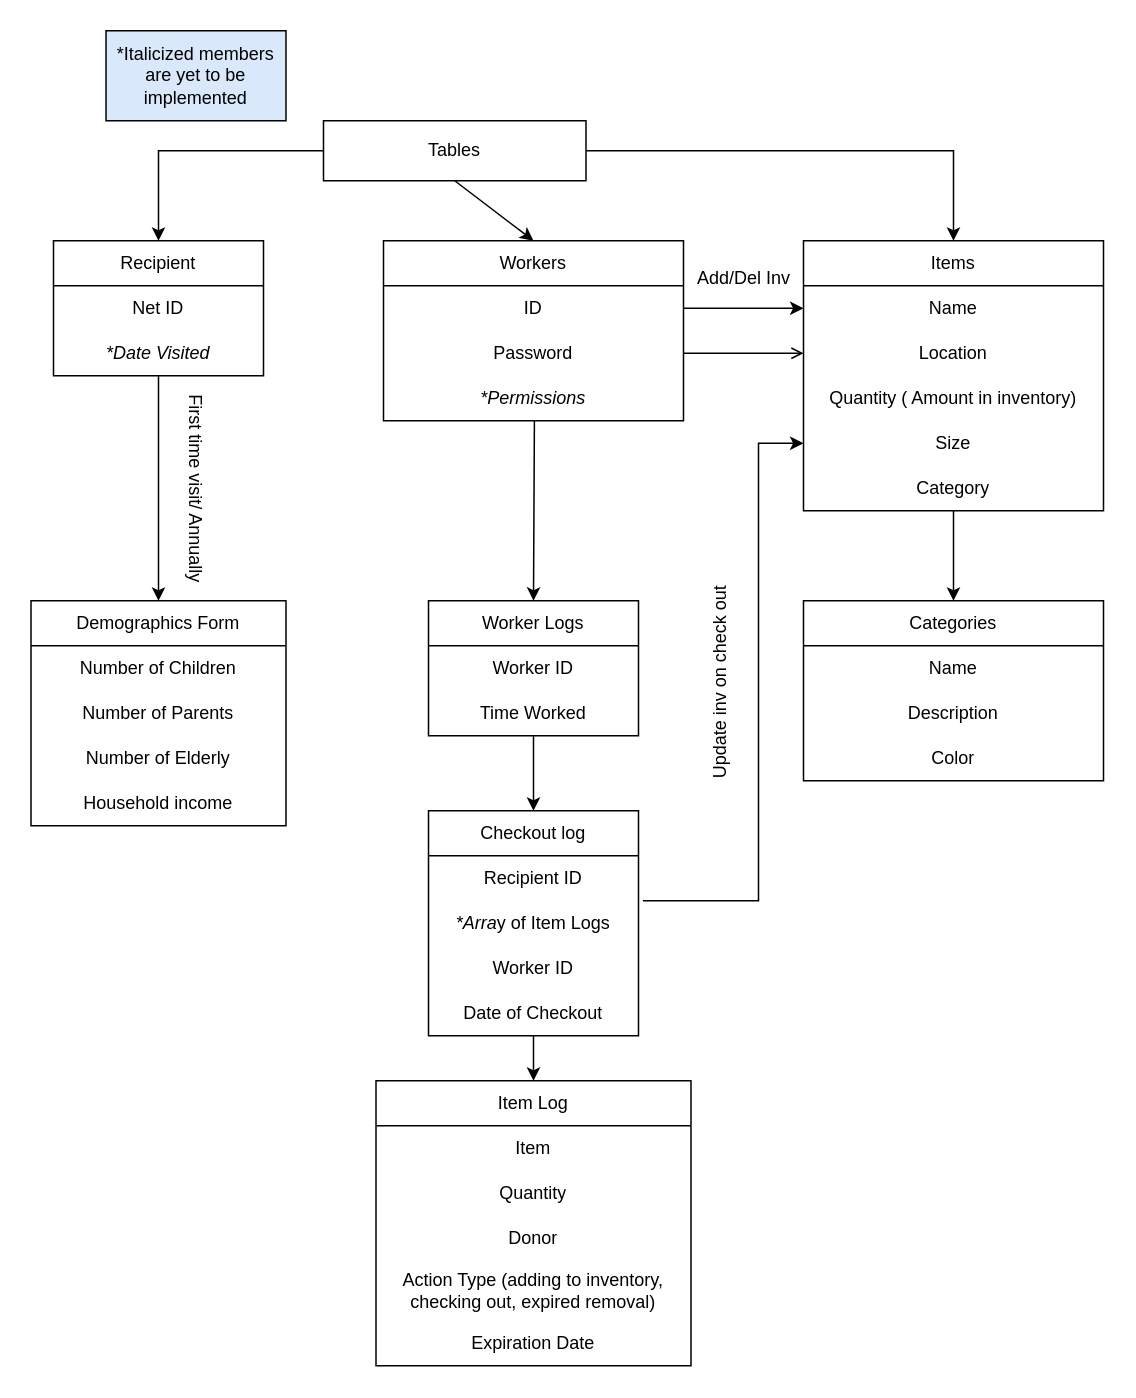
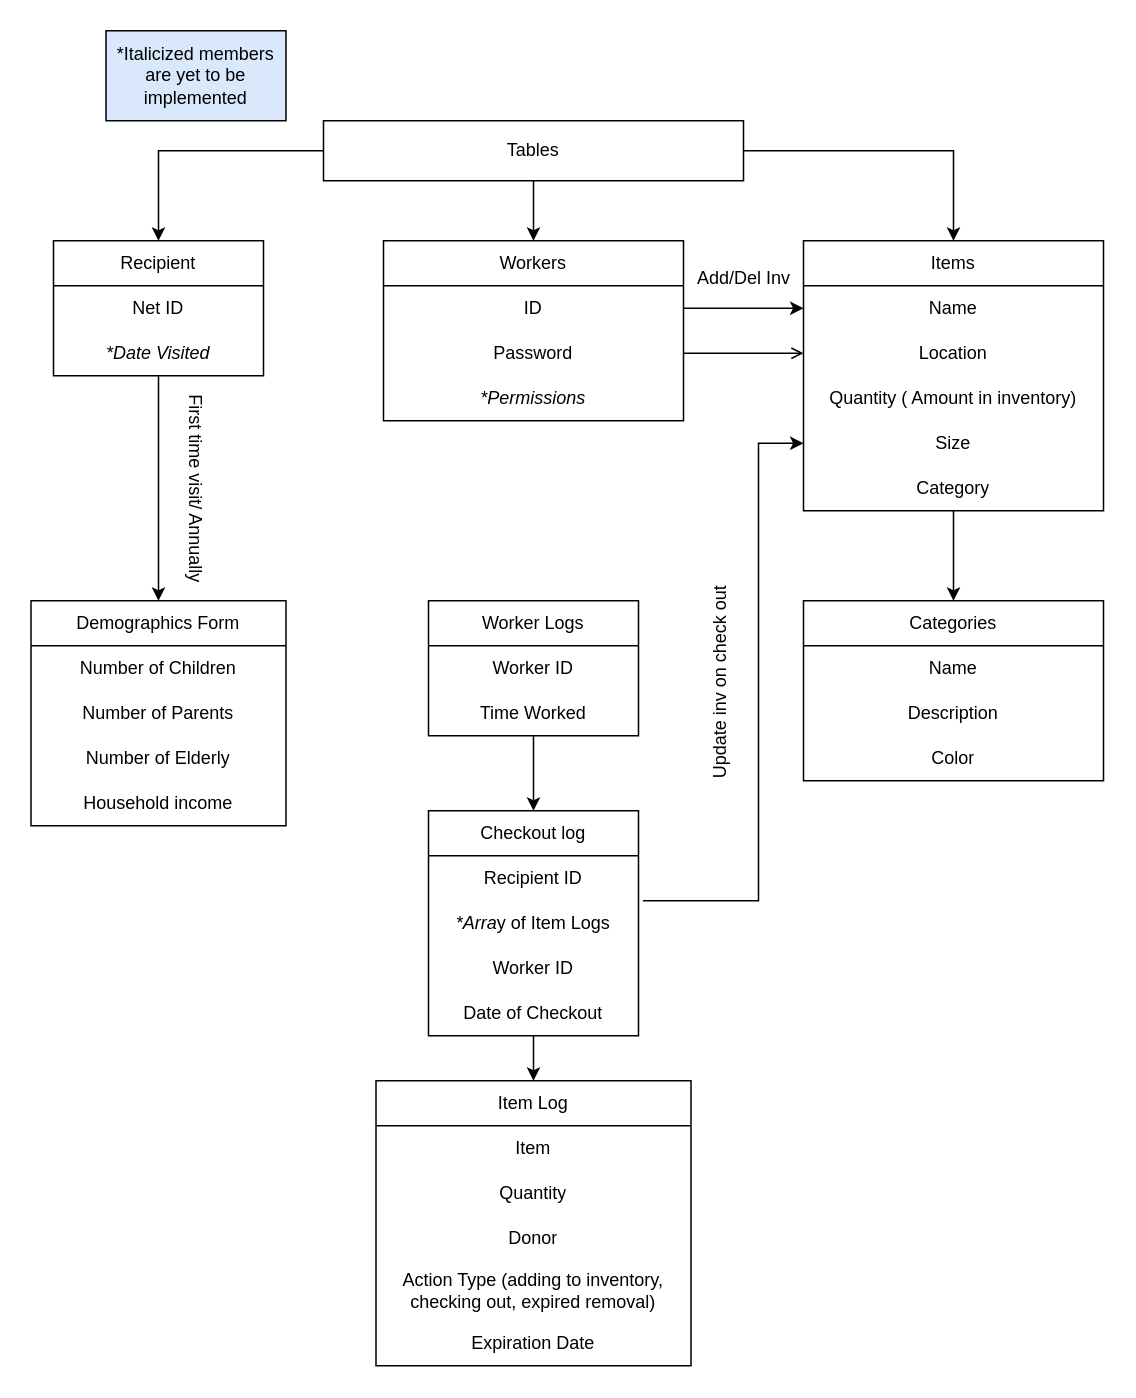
  <mxCell id="0" />
  <mxCell id="1" parent="0" />
- <mxCell id="2" value="Tables" style="rounded=0;whiteSpace=wrap;html=1;" parent="1" vertex="1"><mxGeometry x="215" y="80" width="175" height="40" as="geometry" /></mxCell>
+ <mxCell id="2" value="Tables" style="rounded=0;whiteSpace=wrap;html=1;" parent="1" vertex="1"><mxGeometry x="215" y="80" width="280" height="40" as="geometry" /></mxCell>
  <mxCell id="3" value="First time visit/ Annually" style="text;html=1;align=center;verticalAlign=middle;resizable=0;points=[];autosize=1;strokeColor=none;fillColor=none;rotation=90;" parent="1" vertex="1"><mxGeometry x="55" y="310" width="150" height="30" as="geometry" /></mxCell>
  <mxCell id="4" value="Update inv on check out" style="text;html=1;align=center;verticalAlign=middle;resizable=0;points=[];autosize=1;strokeColor=none;fillColor=none;rotation=-90;" parent="1" vertex="1"><mxGeometry x="405" y="440" width="150" height="30" as="geometry" /></mxCell>
  <mxCell id="5" value="" style="endArrow=classic;html=1;rounded=0;exitX=0.5;exitY=1;exitDx=0;exitDy=0;entryX=0.5;entryY=0;entryDx=0;entryDy=0;exitPerimeter=0;" parent="1" source="35" target="36" edge="1"><mxGeometry width="50" height="50" relative="1" as="geometry"><mxPoint x="55" y="290" as="sourcePoint" /><mxPoint x="55" y="470" as="targetPoint" /></mxGeometry></mxCell>
- <mxCell id="6" value="" style="endArrow=classic;html=1;rounded=0;entryX=0.5;entryY=0;entryDx=0;entryDy=0;exitX=0.503;exitY=1;exitDx=0;exitDy=0;exitPerimeter=0;" parent="1" source="18" target="25" edge="1"><mxGeometry width="50" height="50" relative="1" as="geometry"><mxPoint x="365" y="340" as="sourcePoint" /><mxPoint x="349" y="415" as="targetPoint" /></mxGeometry></mxCell>
  <mxCell id="7" value="Add/Del Inv" style="text;html=1;align=center;verticalAlign=middle;resizable=0;points=[];autosize=1;strokeColor=none;fillColor=none;" parent="1" vertex="1"><mxGeometry x="450" y="170" width="90" height="30" as="geometry" /></mxCell>
  <mxCell id="8" value="Items" style="swimlane;fontStyle=0;childLayout=stackLayout;horizontal=1;startSize=30;horizontalStack=0;resizeParent=1;resizeParentMax=0;resizeLast=0;collapsible=1;marginBottom=0;whiteSpace=wrap;html=1;" parent="1" vertex="1"><mxGeometry x="535" y="160" width="200" height="180" as="geometry" /></mxCell>
  <mxCell id="9" value="Name" style="text;strokeColor=none;fillColor=none;align=center;verticalAlign=middle;spacingLeft=4;spacingRight=4;overflow=hidden;points=[[0,0.5],[1,0.5]];portConstraint=eastwest;rotatable=0;whiteSpace=wrap;html=1;" parent="8" vertex="1"><mxGeometry y="30" width="200" height="30" as="geometry" /></mxCell>
  <mxCell id="10" value="Location" style="text;strokeColor=none;fillColor=none;align=center;verticalAlign=middle;spacingLeft=4;spacingRight=4;overflow=hidden;points=[[0,0.5],[1,0.5]];portConstraint=eastwest;rotatable=0;whiteSpace=wrap;html=1;" parent="8" vertex="1"><mxGeometry y="60" width="200" height="30" as="geometry" /></mxCell>
  <mxCell id="11" value="Quantity ( Amount in inventory)" style="text;strokeColor=none;fillColor=none;align=center;verticalAlign=middle;spacingLeft=4;spacingRight=4;overflow=hidden;points=[[0,0.5],[1,0.5]];portConstraint=eastwest;rotatable=0;whiteSpace=wrap;html=1;" parent="8" vertex="1"><mxGeometry y="90" width="200" height="30" as="geometry" /></mxCell>
  <mxCell id="12" value="Size" style="text;strokeColor=none;fillColor=none;align=center;verticalAlign=middle;spacingLeft=4;spacingRight=4;overflow=hidden;points=[[0,0.5],[1,0.5]];portConstraint=eastwest;rotatable=0;whiteSpace=wrap;html=1;" parent="8" vertex="1"><mxGeometry y="120" width="200" height="30" as="geometry" /></mxCell>
  <mxCell id="13" value="Category" style="text;strokeColor=none;fillColor=none;align=center;verticalAlign=middle;spacingLeft=4;spacingRight=4;overflow=hidden;points=[[0,0.5],[1,0.5]];portConstraint=eastwest;rotatable=0;whiteSpace=wrap;html=1;" parent="8" vertex="1"><mxGeometry y="150" width="200" height="30" as="geometry" /></mxCell>
  <mxCell id="14" value="" style="endArrow=classic;html=1;rounded=0;exitX=1;exitY=0.5;exitDx=0;exitDy=0;entryX=0.5;entryY=0;entryDx=0;entryDy=0;" parent="1" source="2" target="8" edge="1"><mxGeometry width="50" height="50" relative="1" as="geometry"><mxPoint x="345" y="370" as="sourcePoint" /><mxPoint x="395" y="320" as="targetPoint" /><Array as="points"><mxPoint x="635" y="100" /></Array></mxGeometry></mxCell>
  <mxCell id="15" value="Workers" style="swimlane;fontStyle=0;childLayout=stackLayout;horizontal=1;startSize=30;horizontalStack=0;resizeParent=1;resizeParentMax=0;resizeLast=0;collapsible=1;marginBottom=0;whiteSpace=wrap;html=1;" parent="1" vertex="1"><mxGeometry x="255" y="160" width="200" height="120" as="geometry" /></mxCell>
  <mxCell id="16" value="ID" style="text;strokeColor=none;fillColor=none;align=center;verticalAlign=middle;spacingLeft=4;spacingRight=4;overflow=hidden;points=[[0,0.5],[1,0.5]];portConstraint=eastwest;rotatable=0;whiteSpace=wrap;html=1;" parent="15" vertex="1"><mxGeometry y="30" width="200" height="30" as="geometry" /></mxCell>
  <mxCell id="17" value="Password" style="text;strokeColor=none;fillColor=none;align=center;verticalAlign=middle;spacingLeft=4;spacingRight=4;overflow=hidden;points=[[0,0.5],[1,0.5]];portConstraint=eastwest;rotatable=0;whiteSpace=wrap;html=1;" parent="15" vertex="1"><mxGeometry y="60" width="200" height="30" as="geometry" /></mxCell>
  <mxCell id="18" value="&lt;i&gt;*Permissions&lt;/i&gt;" style="text;strokeColor=none;fillColor=none;align=center;verticalAlign=middle;spacingLeft=4;spacingRight=4;overflow=hidden;points=[[0,0.5],[1,0.5]];portConstraint=eastwest;rotatable=0;whiteSpace=wrap;html=1;" parent="15" vertex="1"><mxGeometry y="90" width="200" height="30" as="geometry" /></mxCell>
  <mxCell id="19" value="" style="endArrow=classic;html=1;rounded=0;exitX=0.5;exitY=1;exitDx=0;exitDy=0;entryX=0.5;entryY=0;entryDx=0;entryDy=0;" parent="1" source="2" target="15" edge="1"><mxGeometry width="50" height="50" relative="1" as="geometry"><mxPoint x="345" y="410" as="sourcePoint" /><mxPoint x="395" y="360" as="targetPoint" /></mxGeometry></mxCell>
  <mxCell id="20" value="Categories" style="swimlane;fontStyle=0;childLayout=stackLayout;horizontal=1;startSize=30;horizontalStack=0;resizeParent=1;resizeParentMax=0;resizeLast=0;collapsible=1;marginBottom=0;whiteSpace=wrap;html=1;" parent="1" vertex="1"><mxGeometry x="535" y="400" width="200" height="120" as="geometry" /></mxCell>
  <mxCell id="21" value="Name" style="text;strokeColor=none;fillColor=none;align=center;verticalAlign=middle;spacingLeft=4;spacingRight=4;overflow=hidden;points=[[0,0.5],[1,0.5]];portConstraint=eastwest;rotatable=0;whiteSpace=wrap;html=1;" parent="20" vertex="1"><mxGeometry y="30" width="200" height="30" as="geometry" /></mxCell>
  <mxCell id="22" value="Description" style="text;strokeColor=none;fillColor=none;align=center;verticalAlign=middle;spacingLeft=4;spacingRight=4;overflow=hidden;points=[[0,0.5],[1,0.5]];portConstraint=eastwest;rotatable=0;whiteSpace=wrap;html=1;" parent="20" vertex="1"><mxGeometry y="60" width="200" height="30" as="geometry" /></mxCell>
  <mxCell id="23" value="Color" style="text;strokeColor=none;fillColor=none;align=center;verticalAlign=middle;spacingLeft=4;spacingRight=4;overflow=hidden;points=[[0,0.5],[1,0.5]];portConstraint=eastwest;rotatable=0;whiteSpace=wrap;html=1;" vertex="1" parent="20"><mxGeometry y="90" width="200" height="30" as="geometry" /></mxCell>
  <mxCell id="24" value="" style="endArrow=classic;html=1;rounded=0;entryX=0.5;entryY=0;entryDx=0;entryDy=0;" parent="1" target="20" edge="1"><mxGeometry width="50" height="50" relative="1" as="geometry"><mxPoint x="635" y="340" as="sourcePoint" /><mxPoint x="395" y="360" as="targetPoint" /></mxGeometry></mxCell>
  <mxCell id="25" value="Worker Logs" style="swimlane;fontStyle=0;childLayout=stackLayout;horizontal=1;startSize=30;horizontalStack=0;resizeParent=1;resizeParentMax=0;resizeLast=0;collapsible=1;marginBottom=0;whiteSpace=wrap;html=1;" parent="1" vertex="1"><mxGeometry x="285" y="400" width="140" height="90" as="geometry" /></mxCell>
  <mxCell id="26" value="Worker ID" style="text;strokeColor=none;fillColor=none;align=center;verticalAlign=middle;spacingLeft=4;spacingRight=4;overflow=hidden;points=[[0,0.5],[1,0.5]];portConstraint=eastwest;rotatable=0;whiteSpace=wrap;html=1;" parent="25" vertex="1"><mxGeometry y="30" width="140" height="30" as="geometry" /></mxCell>
  <mxCell id="27" value="Time Worked" style="text;strokeColor=none;fillColor=none;align=center;verticalAlign=middle;spacingLeft=4;spacingRight=4;overflow=hidden;points=[[0,0.5],[1,0.5]];portConstraint=eastwest;rotatable=0;whiteSpace=wrap;html=1;" parent="25" vertex="1"><mxGeometry y="60" width="140" height="30" as="geometry" /></mxCell>
  <mxCell id="28" value="" style="endArrow=classic;html=1;rounded=0;entryX=0.5;entryY=0;entryDx=0;entryDy=0;" parent="1" edge="1"><mxGeometry width="50" height="50" relative="1" as="geometry"><mxPoint x="355" y="490" as="sourcePoint" /><mxPoint x="355" y="540" as="targetPoint" /></mxGeometry></mxCell>
  <mxCell id="29" value="" style="endArrow=classic;html=1;rounded=0;exitX=1.021;exitY=0;exitDx=0;exitDy=0;entryX=0;entryY=0.5;entryDx=0;entryDy=0;exitPerimeter=0;" parent="1" target="12" edge="1"><mxGeometry width="50" height="50" relative="1" as="geometry"><mxPoint x="427.94" y="600" as="sourcePoint" /><mxPoint x="445" y="410" as="targetPoint" /><Array as="points"><mxPoint x="505" y="600" /><mxPoint x="505" y="295" /></Array></mxGeometry></mxCell>
  <mxCell id="30" value="" style="endArrow=classic;html=1;rounded=0;exitX=0;exitY=0.5;exitDx=0;exitDy=0;entryX=0.5;entryY=0;entryDx=0;entryDy=0;" parent="1" source="2" target="33" edge="1"><mxGeometry width="50" height="50" relative="1" as="geometry"><mxPoint x="325" y="340" as="sourcePoint" /><mxPoint x="55" y="180" as="targetPoint" /><Array as="points"><mxPoint x="105" y="100" /></Array></mxGeometry></mxCell>
  <mxCell id="31" value="" style="endArrow=classic;html=1;rounded=0;exitX=1;exitY=0.5;exitDx=0;exitDy=0;entryX=0;entryY=0.5;entryDx=0;entryDy=0;" parent="1" source="16" target="9" edge="1"><mxGeometry width="50" height="50" relative="1" as="geometry"><mxPoint x="325" y="420" as="sourcePoint" /><mxPoint x="375" y="370" as="targetPoint" /></mxGeometry></mxCell>
  <mxCell id="32" value="" style="endArrow=open;html=1;rounded=0;exitX=1;exitY=0.5;exitDx=0;exitDy=0;entryX=0;entryY=0.5;entryDx=0;entryDy=0;" parent="1" source="17" target="10" edge="1"><mxGeometry width="50" height="50" relative="1" as="geometry"><mxPoint x="325" y="420" as="sourcePoint" /><mxPoint x="375" y="370" as="targetPoint" /></mxGeometry></mxCell>
  <mxCell id="33" value="Recipient" style="swimlane;fontStyle=0;childLayout=stackLayout;horizontal=1;startSize=30;horizontalStack=0;resizeParent=1;resizeParentMax=0;resizeLast=0;collapsible=1;marginBottom=0;whiteSpace=wrap;html=1;" parent="1" vertex="1"><mxGeometry x="35" y="160" width="140" height="90" as="geometry" /></mxCell>
  <mxCell id="34" value="Net ID" style="text;strokeColor=none;fillColor=none;align=center;verticalAlign=middle;spacingLeft=4;spacingRight=4;overflow=hidden;points=[[0,0.5],[1,0.5]];portConstraint=eastwest;rotatable=0;whiteSpace=wrap;html=1;" parent="33" vertex="1"><mxGeometry y="30" width="140" height="30" as="geometry" /></mxCell>
  <mxCell id="35" value="&lt;i&gt;*Date Visited&lt;/i&gt;" style="text;strokeColor=none;fillColor=none;align=center;verticalAlign=middle;spacingLeft=4;spacingRight=4;overflow=hidden;points=[[0,0.5],[1,0.5]];portConstraint=eastwest;rotatable=0;whiteSpace=wrap;html=1;" parent="33" vertex="1"><mxGeometry y="60" width="140" height="30" as="geometry" /></mxCell>
  <mxCell id="36" value="Demographics Form" style="swimlane;fontStyle=0;childLayout=stackLayout;horizontal=1;startSize=30;horizontalStack=0;resizeParent=1;resizeParentMax=0;resizeLast=0;collapsible=1;marginBottom=0;whiteSpace=wrap;html=1;" parent="1" vertex="1"><mxGeometry x="20" y="400" width="170" height="150" as="geometry" /></mxCell>
  <mxCell id="37" value="Number of Children" style="text;strokeColor=none;fillColor=none;align=center;verticalAlign=middle;spacingLeft=4;spacingRight=4;overflow=hidden;points=[[0,0.5],[1,0.5]];portConstraint=eastwest;rotatable=0;whiteSpace=wrap;html=1;" parent="36" vertex="1"><mxGeometry y="30" width="170" height="30" as="geometry" /></mxCell>
  <mxCell id="38" value="Number of Parents" style="text;strokeColor=none;fillColor=none;align=center;verticalAlign=middle;spacingLeft=4;spacingRight=4;overflow=hidden;points=[[0,0.5],[1,0.5]];portConstraint=eastwest;rotatable=0;whiteSpace=wrap;html=1;" parent="36" vertex="1"><mxGeometry y="60" width="170" height="30" as="geometry" /></mxCell>
  <mxCell id="39" value="Number of Elderly" style="text;strokeColor=none;fillColor=none;align=center;verticalAlign=middle;spacingLeft=4;spacingRight=4;overflow=hidden;points=[[0,0.5],[1,0.5]];portConstraint=eastwest;rotatable=0;whiteSpace=wrap;html=1;" parent="36" vertex="1"><mxGeometry y="90" width="170" height="30" as="geometry" /></mxCell>
  <mxCell id="40" value="Household income" style="text;strokeColor=none;fillColor=none;align=center;verticalAlign=middle;spacingLeft=4;spacingRight=4;overflow=hidden;points=[[0,0.5],[1,0.5]];portConstraint=eastwest;rotatable=0;whiteSpace=wrap;html=1;" parent="36" vertex="1"><mxGeometry y="120" width="170" height="30" as="geometry" /></mxCell>
  <mxCell id="41" value="Checkout log" style="swimlane;fontStyle=0;childLayout=stackLayout;horizontal=1;startSize=30;horizontalStack=0;resizeParent=1;resizeParentMax=0;resizeLast=0;collapsible=1;marginBottom=0;whiteSpace=wrap;html=1;align=center;" parent="1" vertex="1"><mxGeometry x="285" y="540" width="140" height="150" as="geometry" /></mxCell>
  <mxCell id="42" value="Recipient ID" style="text;strokeColor=none;fillColor=none;align=center;verticalAlign=middle;spacingLeft=4;spacingRight=4;overflow=hidden;points=[[0,0.5],[1,0.5]];portConstraint=eastwest;rotatable=0;whiteSpace=wrap;html=1;" parent="41" vertex="1"><mxGeometry y="30" width="140" height="30" as="geometry" /></mxCell>
  <mxCell id="43" value="&lt;i&gt;*Arra&lt;/i&gt;y of Item Logs" style="text;strokeColor=none;fillColor=none;align=center;verticalAlign=middle;spacingLeft=4;spacingRight=4;overflow=hidden;points=[[0,0.5],[1,0.5]];portConstraint=eastwest;rotatable=0;whiteSpace=wrap;html=1;" parent="41" vertex="1"><mxGeometry y="60" width="140" height="30" as="geometry" /></mxCell>
  <mxCell id="44" value="Worker ID" style="text;strokeColor=none;fillColor=none;align=center;verticalAlign=middle;spacingLeft=4;spacingRight=4;overflow=hidden;points=[[0,0.5],[1,0.5]];portConstraint=eastwest;rotatable=0;whiteSpace=wrap;html=1;" parent="41" vertex="1"><mxGeometry y="90" width="140" height="30" as="geometry" /></mxCell>
  <mxCell id="45" value="Date of Checkout" style="text;strokeColor=none;fillColor=none;align=center;verticalAlign=middle;spacingLeft=4;spacingRight=4;overflow=hidden;points=[[0,0.5],[1,0.5]];portConstraint=eastwest;rotatable=0;whiteSpace=wrap;html=1;" parent="41" vertex="1"><mxGeometry y="120" width="140" height="30" as="geometry" /></mxCell>
  <mxCell id="46" value="" style="endArrow=classic;html=1;rounded=0;entryX=0.5;entryY=0;entryDx=0;entryDy=0;" parent="1" edge="1"><mxGeometry width="50" height="50" relative="1" as="geometry"><mxPoint x="355" y="690" as="sourcePoint" /><mxPoint x="355" y="720" as="targetPoint" /></mxGeometry></mxCell>
  <mxCell id="47" value="Item Log" style="swimlane;fontStyle=0;childLayout=stackLayout;horizontal=1;startSize=30;horizontalStack=0;resizeParent=1;resizeParentMax=0;resizeLast=0;collapsible=1;marginBottom=0;whiteSpace=wrap;html=1;" parent="1" vertex="1"><mxGeometry x="250" y="720" width="210" height="190" as="geometry" /></mxCell>
  <mxCell id="48" value="Item" style="text;strokeColor=none;fillColor=none;align=center;verticalAlign=middle;spacingLeft=4;spacingRight=4;overflow=hidden;points=[[0,0.5],[1,0.5]];portConstraint=eastwest;rotatable=0;whiteSpace=wrap;html=1;" parent="47" vertex="1"><mxGeometry y="30" width="210" height="30" as="geometry" /></mxCell>
  <mxCell id="49" value="Quantity" style="text;strokeColor=none;fillColor=none;align=center;verticalAlign=middle;spacingLeft=4;spacingRight=4;overflow=hidden;points=[[0,0.5],[1,0.5]];portConstraint=eastwest;rotatable=0;whiteSpace=wrap;html=1;" parent="47" vertex="1"><mxGeometry y="60" width="210" height="30" as="geometry" /></mxCell>
  <mxCell id="50" value="Donor" style="text;strokeColor=none;fillColor=none;align=center;verticalAlign=middle;spacingLeft=4;spacingRight=4;overflow=hidden;points=[[0,0.5],[1,0.5]];portConstraint=eastwest;rotatable=0;whiteSpace=wrap;html=1;" parent="47" vertex="1"><mxGeometry y="90" width="210" height="30" as="geometry" /></mxCell>
  <mxCell id="51" value="Action Type (adding to inventory, checking out, expired removal)" style="text;strokeColor=none;fillColor=none;align=center;verticalAlign=middle;spacingLeft=4;spacingRight=4;overflow=hidden;points=[[0,0.5],[1,0.5]];portConstraint=eastwest;rotatable=0;whiteSpace=wrap;html=1;" parent="47" vertex="1"><mxGeometry y="120" width="210" height="40" as="geometry" /></mxCell>
  <mxCell id="52" value="Expiration Date" style="text;strokeColor=none;fillColor=none;align=center;verticalAlign=middle;spacingLeft=4;spacingRight=4;overflow=hidden;points=[[0,0.5],[1,0.5]];portConstraint=eastwest;rotatable=0;whiteSpace=wrap;html=1;" parent="47" vertex="1"><mxGeometry y="160" width="210" height="30" as="geometry" /></mxCell>
  <mxCell id="53" value="*Italicized members are yet to be implemented" style="rounded=0;whiteSpace=wrap;html=1;fillColor=#dae8fc;" vertex="1" parent="1"><mxGeometry x="70" y="20" width="120" height="60" as="geometry" /></mxCell>
